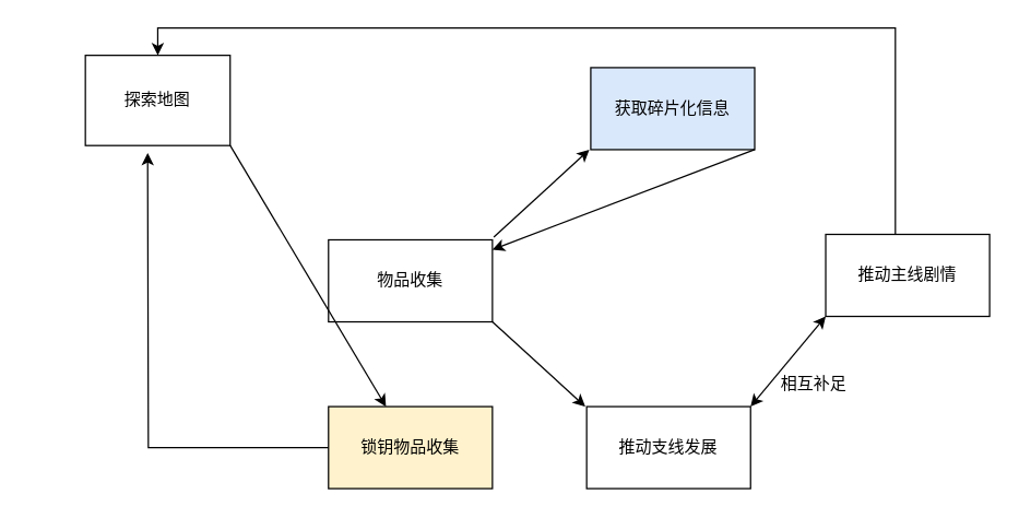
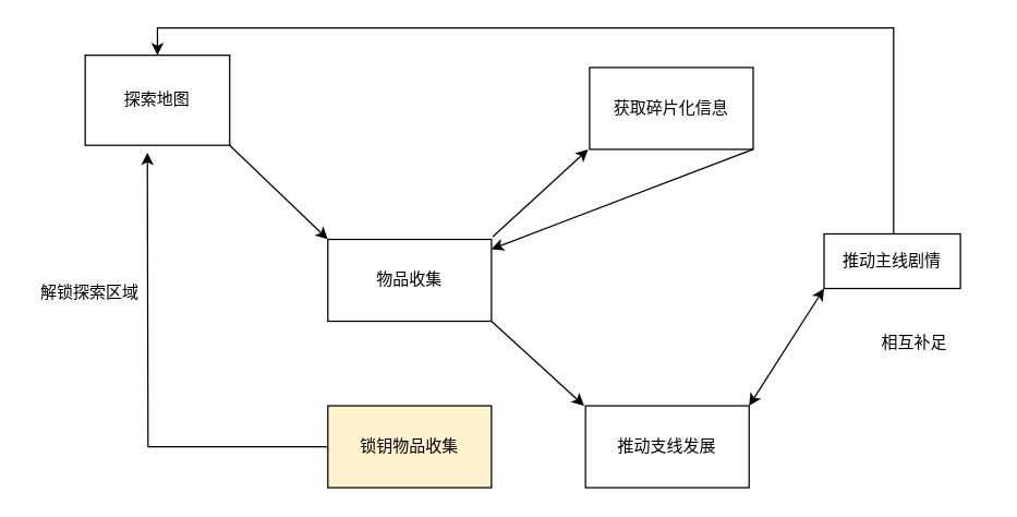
  <mxCell id="0" />
  <mxCell id="1" parent="0" />
  <mxCell id="2" value="探索地图" style="rounded=0;whiteSpace=wrap;html=1;" vertex="1" parent="1"><mxGeometry x="62" y="40" width="106" height="66" as="geometry" /></mxCell>
  <mxCell id="3" value="物品收集" style="rounded=0;whiteSpace=wrap;html=1;" vertex="1" parent="1"><mxGeometry x="240" y="175" width="120" height="60" as="geometry" /></mxCell>
- <mxCell id="4" value="" style="endArrow=classic;html=1;rounded=0;exitX=1;exitY=1;exitDx=0;exitDy=0;" edge="1" parent="1" source="2" target="10"><mxGeometry width="50" height="50" relative="1" as="geometry"><mxPoint x="170" y="116" as="sourcePoint" /><mxPoint x="231" y="174" as="targetPoint" /></mxGeometry></mxCell>
- <mxCell id="5" value="获取碎片化信息" style="rounded=0;whiteSpace=wrap;html=1;fillColor=#dae8fc;" vertex="1" parent="1"><mxGeometry x="432" y="49" width="120" height="60" as="geometry" /></mxCell>
+ <mxCell id="4" value="" style="endArrow=classic;html=1;rounded=0;exitX=1;exitY=1;exitDx=0;exitDy=0;entryX=0;entryY=0;entryDx=0;entryDy=0;" edge="1" parent="1" source="2" target="3"><mxGeometry width="50" height="50" relative="1" as="geometry"><mxPoint x="170" y="116" as="sourcePoint" /><mxPoint x="231" y="174" as="targetPoint" /></mxGeometry></mxCell>
+ <mxCell id="5" value="获取碎片化信息" style="rounded=0;whiteSpace=wrap;html=1;" vertex="1" parent="1"><mxGeometry x="432" y="49" width="120" height="60" as="geometry" /></mxCell>
  <mxCell id="6" value="" style="endArrow=classic;html=1;rounded=0;" edge="1" parent="1"><mxGeometry width="50" height="50" relative="1" as="geometry"><mxPoint x="361" y="173" as="sourcePoint" /><mxPoint x="431" y="109" as="targetPoint" /></mxGeometry></mxCell>
  <mxCell id="7" value="推动支线发展" style="rounded=0;whiteSpace=wrap;html=1;" vertex="1" parent="1"><mxGeometry x="429" y="297" width="120" height="60" as="geometry" /></mxCell>
  <mxCell id="8" value="" style="endArrow=classic;html=1;rounded=0;exitX=1;exitY=1;exitDx=0;exitDy=0;" edge="1" parent="1" source="3"><mxGeometry width="50" height="50" relative="1" as="geometry"><mxPoint x="367" y="239" as="sourcePoint" /><mxPoint x="428" y="297" as="targetPoint" /></mxGeometry></mxCell>
  <mxCell id="9" style="edgeStyle=orthogonalEdgeStyle;rounded=0;orthogonalLoop=1;jettySize=auto;html=1;" edge="1" parent="1" source="10"><mxGeometry relative="1" as="geometry"><mxPoint x="107.6" y="111.4" as="targetPoint" /></mxGeometry></mxCell>
  <mxCell id="10" value="锁钥物品收集" style="rounded=0;whiteSpace=wrap;html=1;fillColor=#fff2cc;" vertex="1" parent="1"><mxGeometry x="240" y="297" width="120" height="60" as="geometry" /></mxCell>
+ <mxCell id="11" value="解锁探索区域" style="text;html=1;align=center;verticalAlign=middle;resizable=0;points=[];autosize=1;strokeColor=none;fillColor=none;" vertex="1" parent="1"><mxGeometry x="20" y="201" width="90" height="26" as="geometry" /></mxCell>
  <mxCell id="12" style="edgeStyle=orthogonalEdgeStyle;rounded=0;orthogonalLoop=1;jettySize=auto;html=1;entryX=0.5;entryY=0;entryDx=0;entryDy=0;" edge="1" parent="1" source="13" target="2"><mxGeometry relative="1" as="geometry"><Array as="points"><mxPoint x="655" y="20" /><mxPoint x="115" y="20" /></Array></mxGeometry></mxCell>
- <mxCell id="13" value="推动主线剧情" style="rounded=0;whiteSpace=wrap;html=1;" vertex="1" parent="1"><mxGeometry x="604" y="171" width="120" height="60" as="geometry" /></mxCell>
+ <mxCell id="13" value="推动主线剧情" style="rounded=0;whiteSpace=wrap;html=1;" vertex="1" parent="1"><mxGeometry x="604" y="171" width="100" height="40" as="geometry" /></mxCell>
  <mxCell id="14" value="" style="endArrow=classic;startArrow=classic;html=1;rounded=0;entryX=0;entryY=1;entryDx=0;entryDy=0;exitX=1;exitY=0;exitDx=0;exitDy=0;" edge="1" parent="1" source="7" target="13"><mxGeometry width="50" height="50" relative="1" as="geometry"><mxPoint x="549" y="292" as="sourcePoint" /><mxPoint x="599" y="242" as="targetPoint" /></mxGeometry></mxCell>
- <mxCell id="15" value="相互补足" style="text;html=1;align=center;verticalAlign=middle;resizable=0;points=[];autosize=1;strokeColor=none;fillColor=none;" vertex="1" parent="1"><mxGeometry x="562" y="268" width="66" height="26" as="geometry" /></mxCell>
+ <mxCell id="15" value="相互补足" style="text;html=1;align=center;verticalAlign=middle;resizable=0;points=[];autosize=1;strokeColor=none;fillColor=none;" vertex="1" parent="1"><mxGeometry x="637" y="238" width="66" height="26" as="geometry" /></mxCell>
  <mxCell id="16" value="" style="endArrow=classic;html=1;rounded=0;exitX=1;exitY=1;exitDx=0;exitDy=0;" edge="1" parent="1" source="5" target="3"><mxGeometry width="50" height="50" relative="1" as="geometry"><mxPoint x="575" y="22" as="sourcePoint" /><mxPoint x="625" y="-28" as="targetPoint" /></mxGeometry></mxCell>
